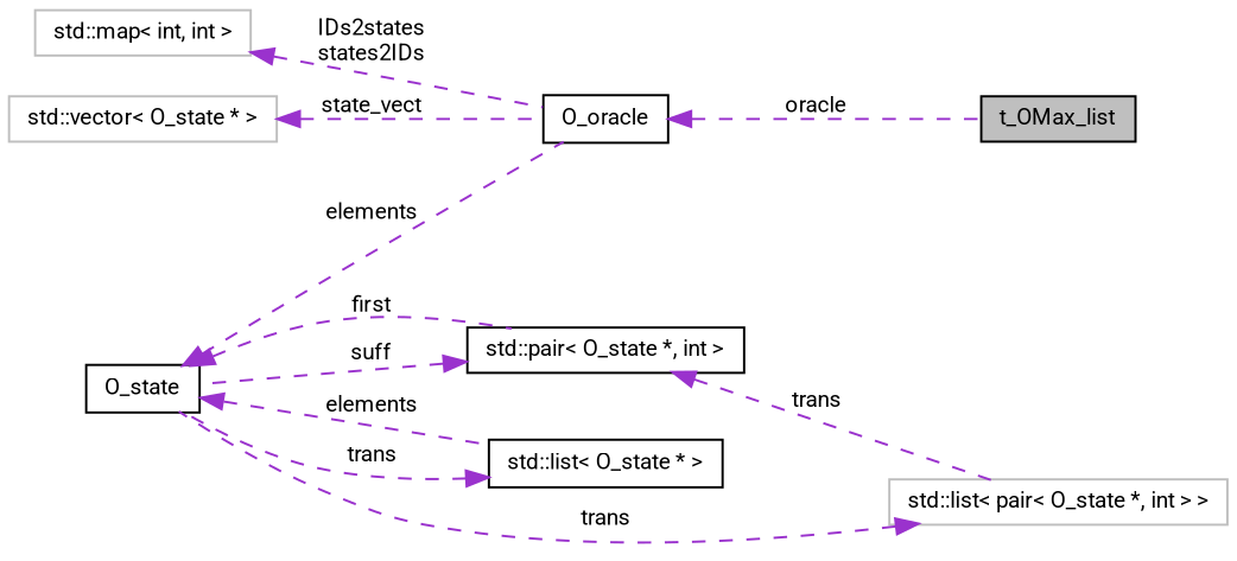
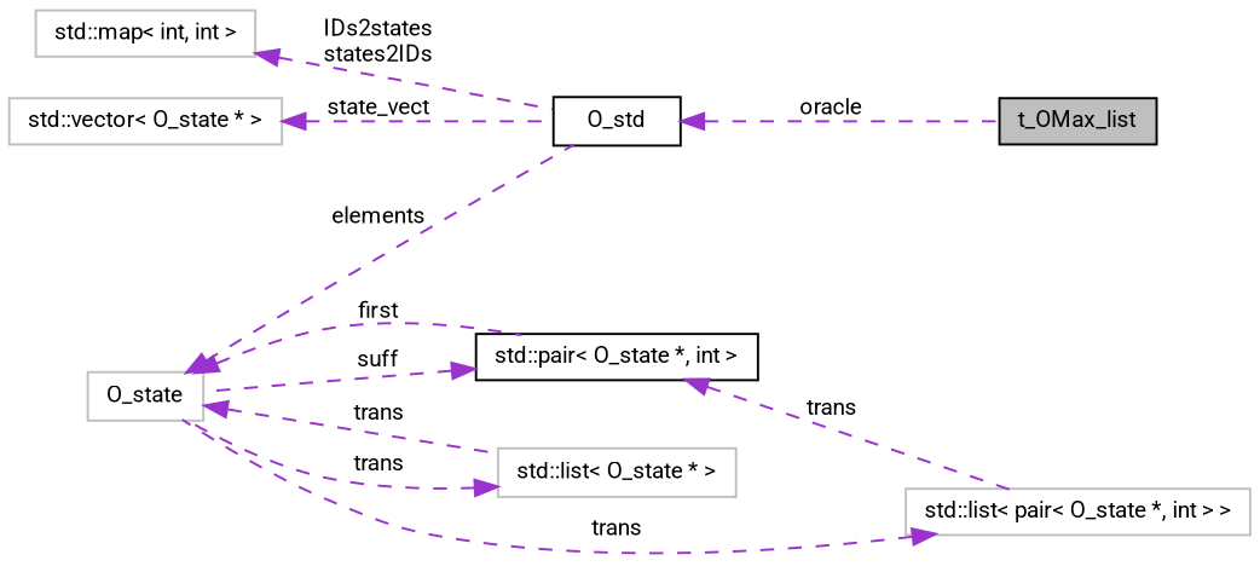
  digraph {
    fontname=Roboto
    rankdir=LR
    node [color=black fontname=Roboto fontsize=10 shape=record]
    edge [color=darkorchid3 dir=back fontname=Roboto fontsize=10 labelfontname=FreeSans labelfontsize=10 style=dashed]
    n1 [fillcolor=grey75 fontcolor=black height=0.2 label=t_OMax_list style=filled width=0.4]
-   n2 [height=0.2 label=O_oracle width=0.4]
+   n2 [height=0.2 label=O_std width=0.4]
    n3 [color=grey75 height=0.2 label="std::map\< int, int \>" width=0.4]
    n4 [color=grey75 height=0.2 label="std::vector\< O_state * \>" width=0.4]
-   n5 [height=0.2 label=O_state width=0.4]
+   n5 [color=grey75 height=0.2 label=O_state width=0.4]
    n6 [height=0.2 label="std::pair\< O_state *, int \>" width=0.4]
-   n7 [height=0.2 label="std::list\< O_state * \>" width=0.4]
+   n7 [color=grey75 height=0.2 label="std::list\< O_state * \>" width=0.4]
    n8 [color=grey75 height=0.2 label="std::list\< pair\< O_state *, int \> \>" width=0.4]
    n2 -> n1 [label=oracle]
    n3 -> n2 [label="IDs2states\nstates2IDs"]
    n4 -> n2 [label=state_vect]
    n5 -> n2 [label=elements]
    n5 -> n6 [label=first]
-   n5 -> n7 [label=elements]
+   n5 -> n7 [label=trans]
    n6 -> n5 [label=suff]
    n6 -> n8 [label=trans]
    n7 -> n5 [label=trans]
    n8 -> n5 [label=trans]
  }
